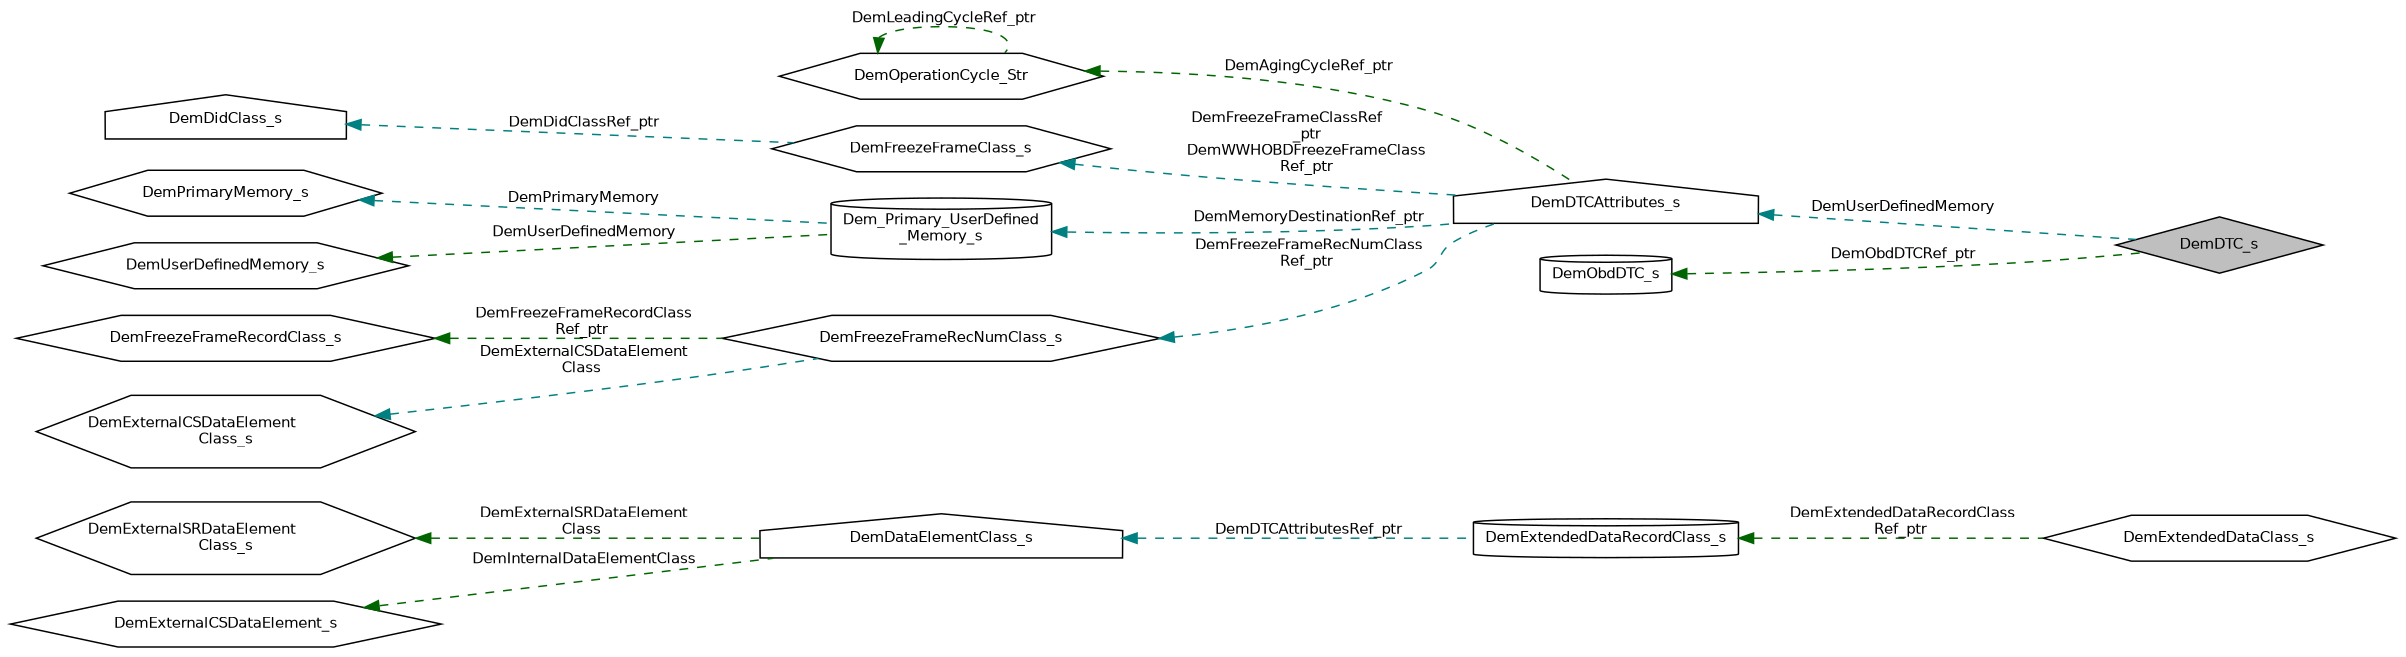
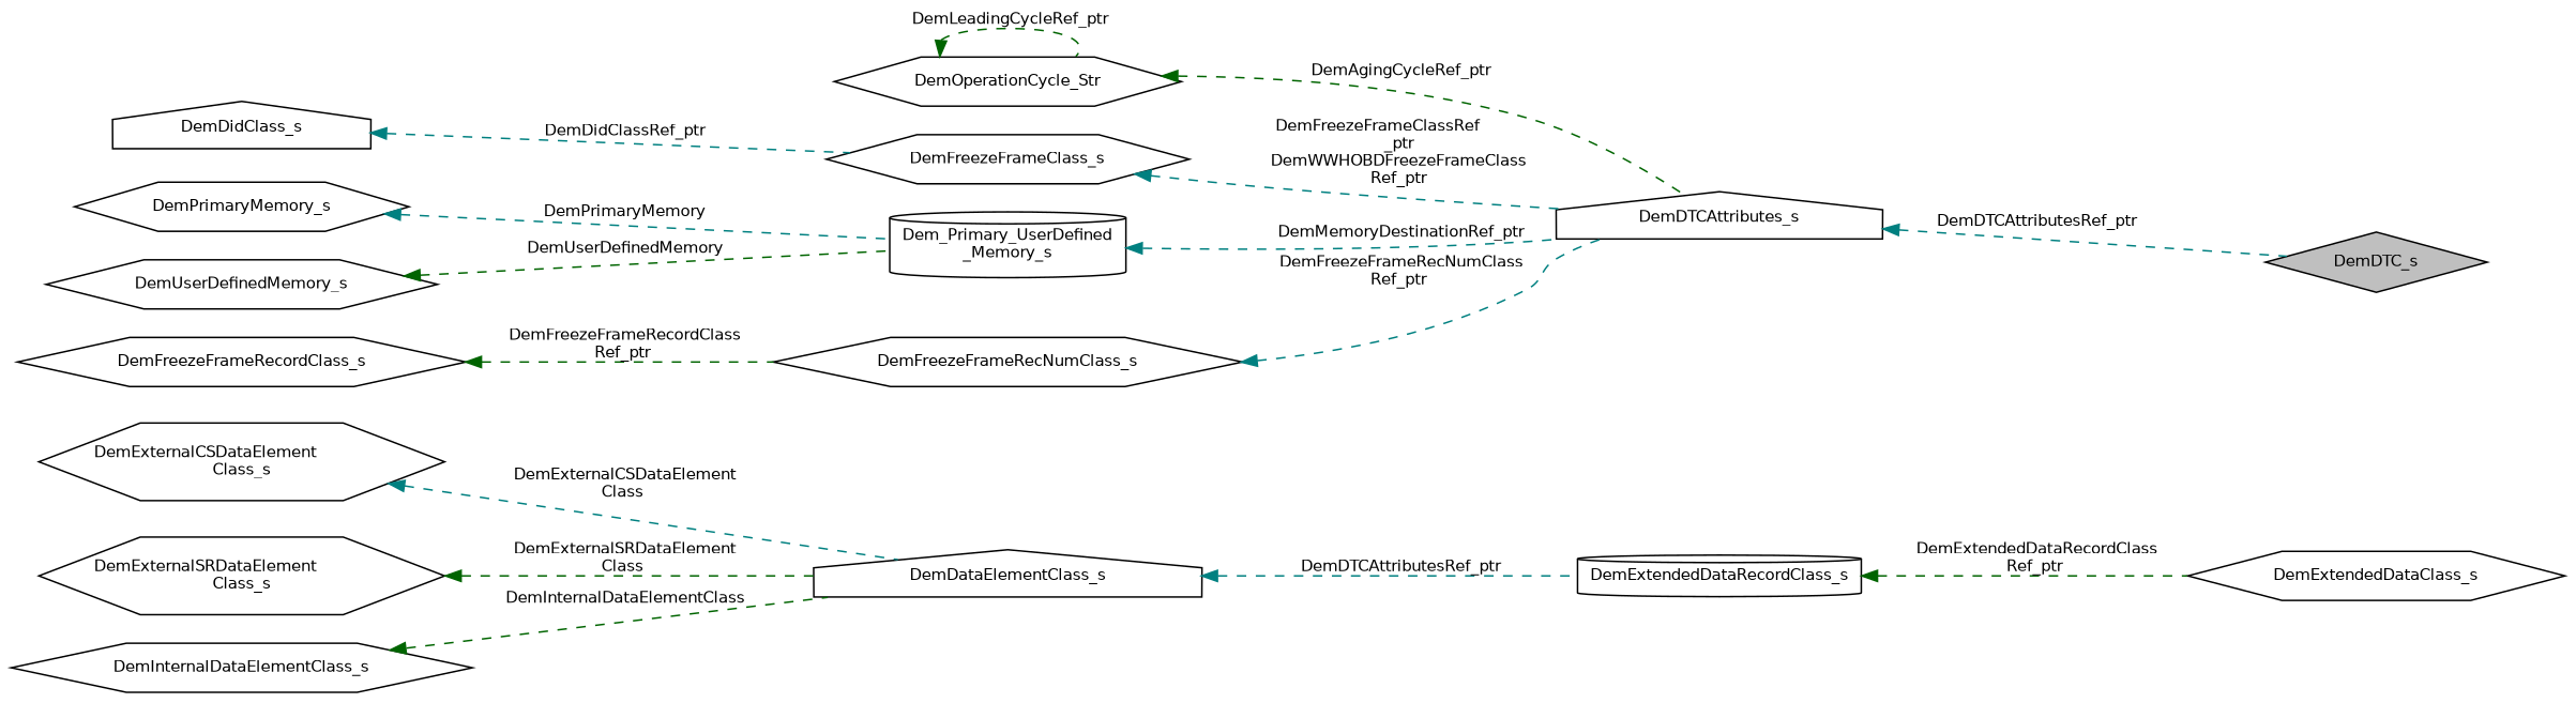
  digraph {
    rankdir=LR
    node [color=black fillcolor=white fontname=Helvetica fontsize=10 shape=hexagon style=filled]
    edge [color=darkgreen dir=back fontname=Helvetica fontsize=10 labelfontname=Helvetica labelfontsize=10 style=dashed]
    n1 [fillcolor=grey75 fontcolor=black height=0.2 label=DemDTC_s shape=diamond width=0.4]
-   n2 [height=0.2 label=DemObdDTC_s shape=cylinder width=0.4]
    n3 [height=0.2 label=DemDTCAttributes_s shape=house width=0.4]
    n4 [height=0.2 label=DemFreezeFrameClass_s width=0.4]
    n5 [height=0.2 label=DemDidClass_s shape=house width=0.4]
    n6 [height=0.2 label="Dem_Primary_UserDefined\l_Memory_s" shape=cylinder width=0.4]
    n7 [height=0.2 label=DemPrimaryMemory_s width=0.4]
    n8 [height=0.2 label=DemUserDefinedMemory_s width=0.4]
    n9 [height=0.2 label=DemFreezeFrameRecNumClass_s width=0.4]
    n10 [height=0.2 label=DemFreezeFrameRecordClass_s width=0.4]
    n11 [height=0.2 label=DemExtendedDataClass_s width=0.4]
    n12 [height=0.2 label=DemExtendedDataRecordClass_s shape=cylinder width=0.4]
    n13 [height=0.2 label=DemDataElementClass_s shape=house width=0.4]
    n14 [height=0.2 label="DemExternalSRDataElement\lClass_s" width=0.4]
    n15 [height=0.2 label="DemExternalCSDataElement\lClass_s" width=0.4]
-   n16 [height=0.2 label=DemExternalCSDataElement_s width=0.4]
+   n16 [height=0.2 label=DemInternalDataElementClass_s width=0.4]
    n17 [height=0.2 label=DemOperationCycle_Str width=0.4]
-   n2 -> n1 [label=" DemObdDTCRef_ptr"]
-   n3 -> n1 [color=teal label=" DemUserDefinedMemory"]
+   n3 -> n1 [color=teal label=" DemDTCAttributesRef_ptr"]
    n4 -> n3 [color=teal label=" DemFreezeFrameClassRef\l_ptr\nDemWWHOBDFreezeFrameClass\lRef_ptr"]
    n5 -> n4 [color=teal label=" DemDidClassRef_ptr"]
    n6 -> n3 [color=teal label=" DemMemoryDestinationRef_ptr"]
    n7 -> n6 [color=teal label=" DemPrimaryMemory"]
    n8 -> n6 [label=" DemUserDefinedMemory"]
    n9 -> n3 [color=teal label=" DemFreezeFrameRecNumClass\lRef_ptr"]
    n10 -> n9 [label=" DemFreezeFrameRecordClass\lRef_ptr"]
    n12 -> n11 [label=" DemExtendedDataRecordClass\lRef_ptr"]
    n13 -> n12 [color=teal label=" DemDTCAttributesRef_ptr"]
    n14 -> n13 [label=" DemExternalSRDataElement\lClass"]
-   n15 -> n9 [color=teal label=" DemExternalCSDataElement\lClass"]
+   n15 -> n13 [color=teal label=" DemExternalCSDataElement\lClass"]
    n16 -> n13 [label=" DemInternalDataElementClass"]
    n17 -> n3 [label=" DemAgingCycleRef_ptr"]
    n17 -> n17 [label=" DemLeadingCycleRef_ptr"]
  }
